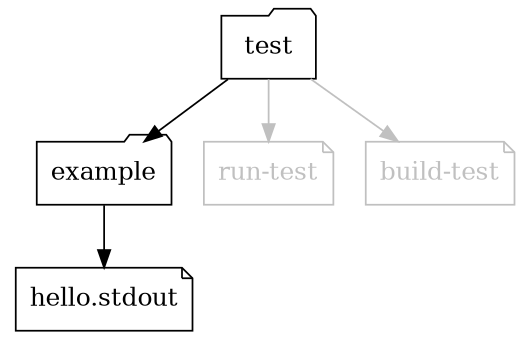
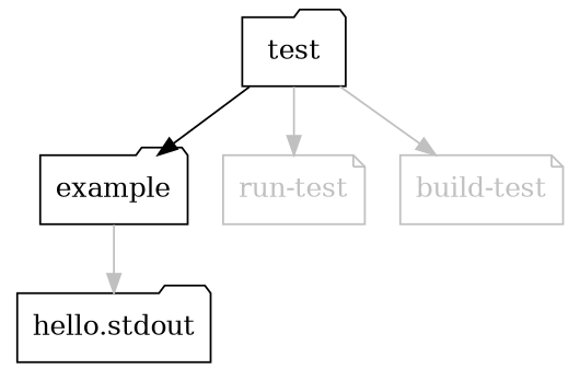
  digraph {
    node [shape=note]
    test [shape=folder]
    example [shape=folder]
    "run-test" [color=gray fontcolor=gray]
    "build-test" [color=gray fontcolor=gray]
-   "hello.stdout"
+   "hello.stdout" [shape=folder]
    test -> example
    test -> "run-test" [color=gray]
    test -> "build-test" [color=gray]
-   example -> "hello.stdout"
+   example -> "hello.stdout" [color=gray]
  }
